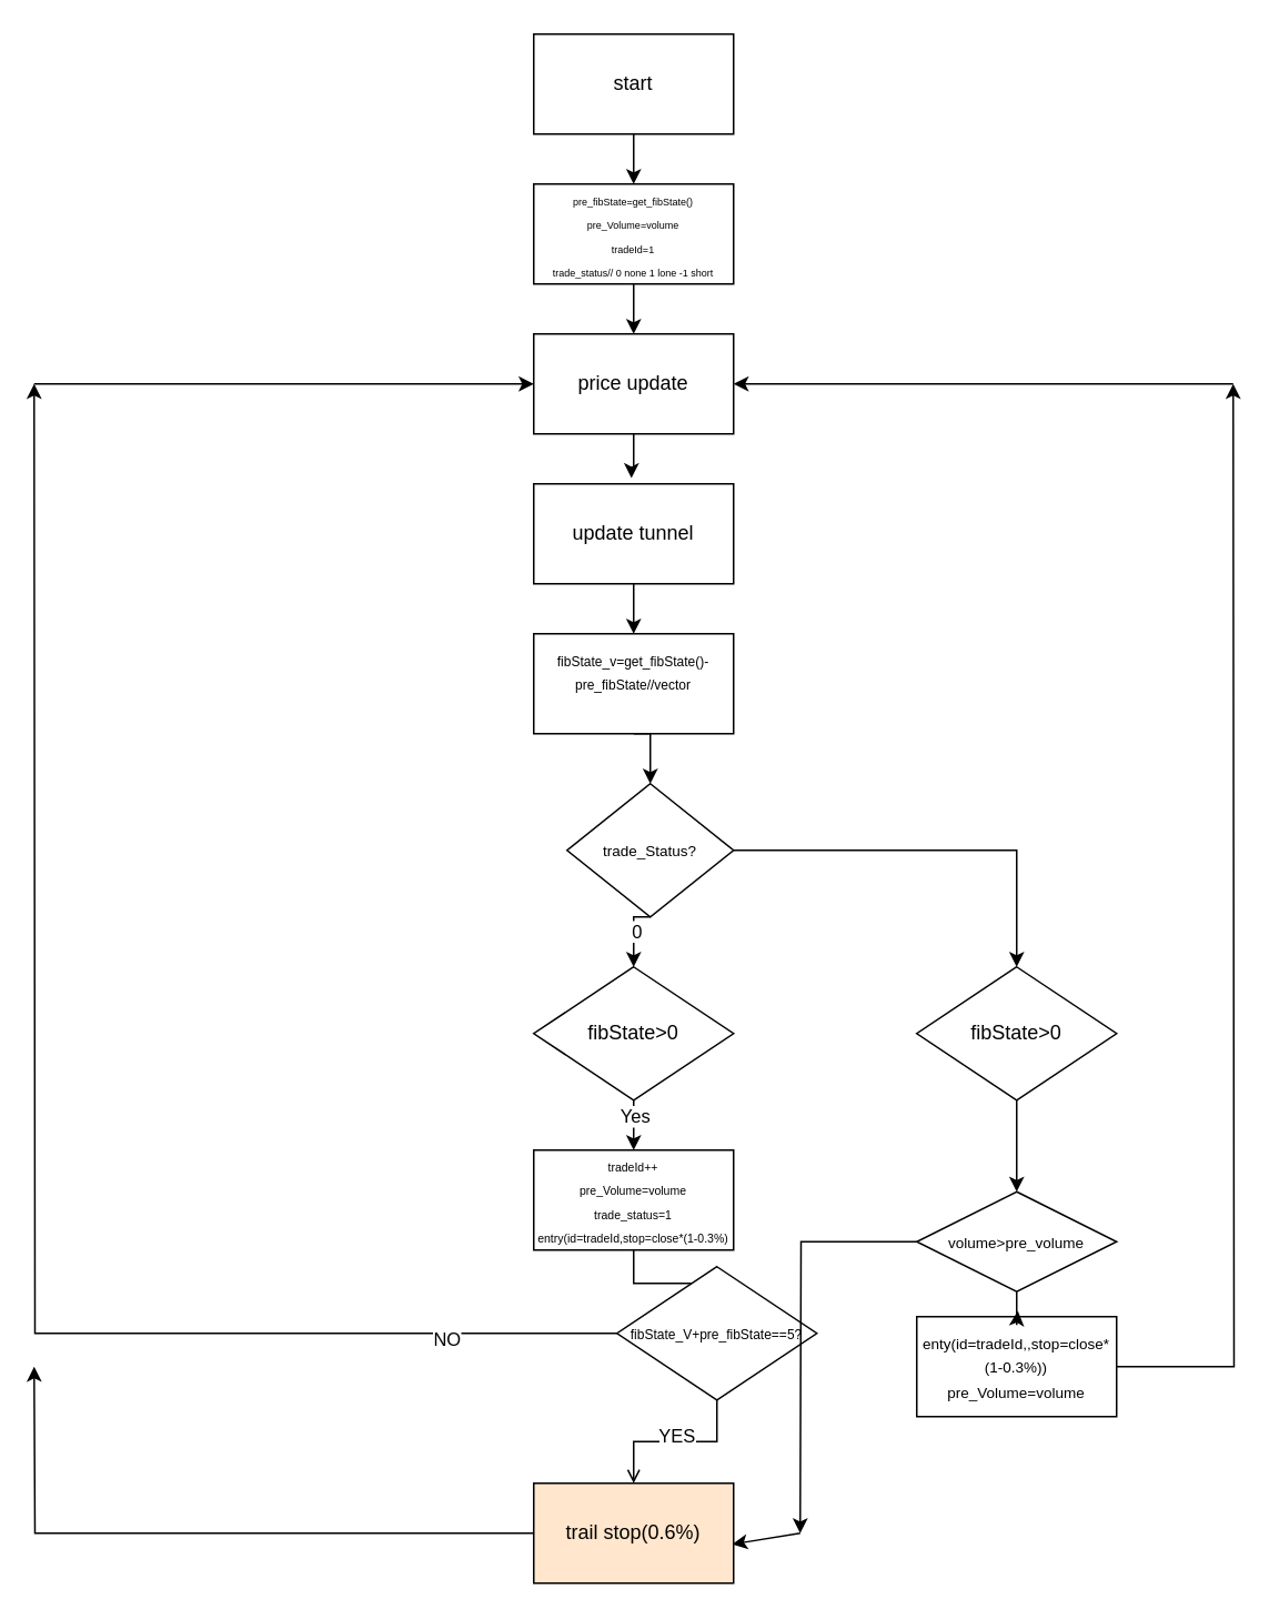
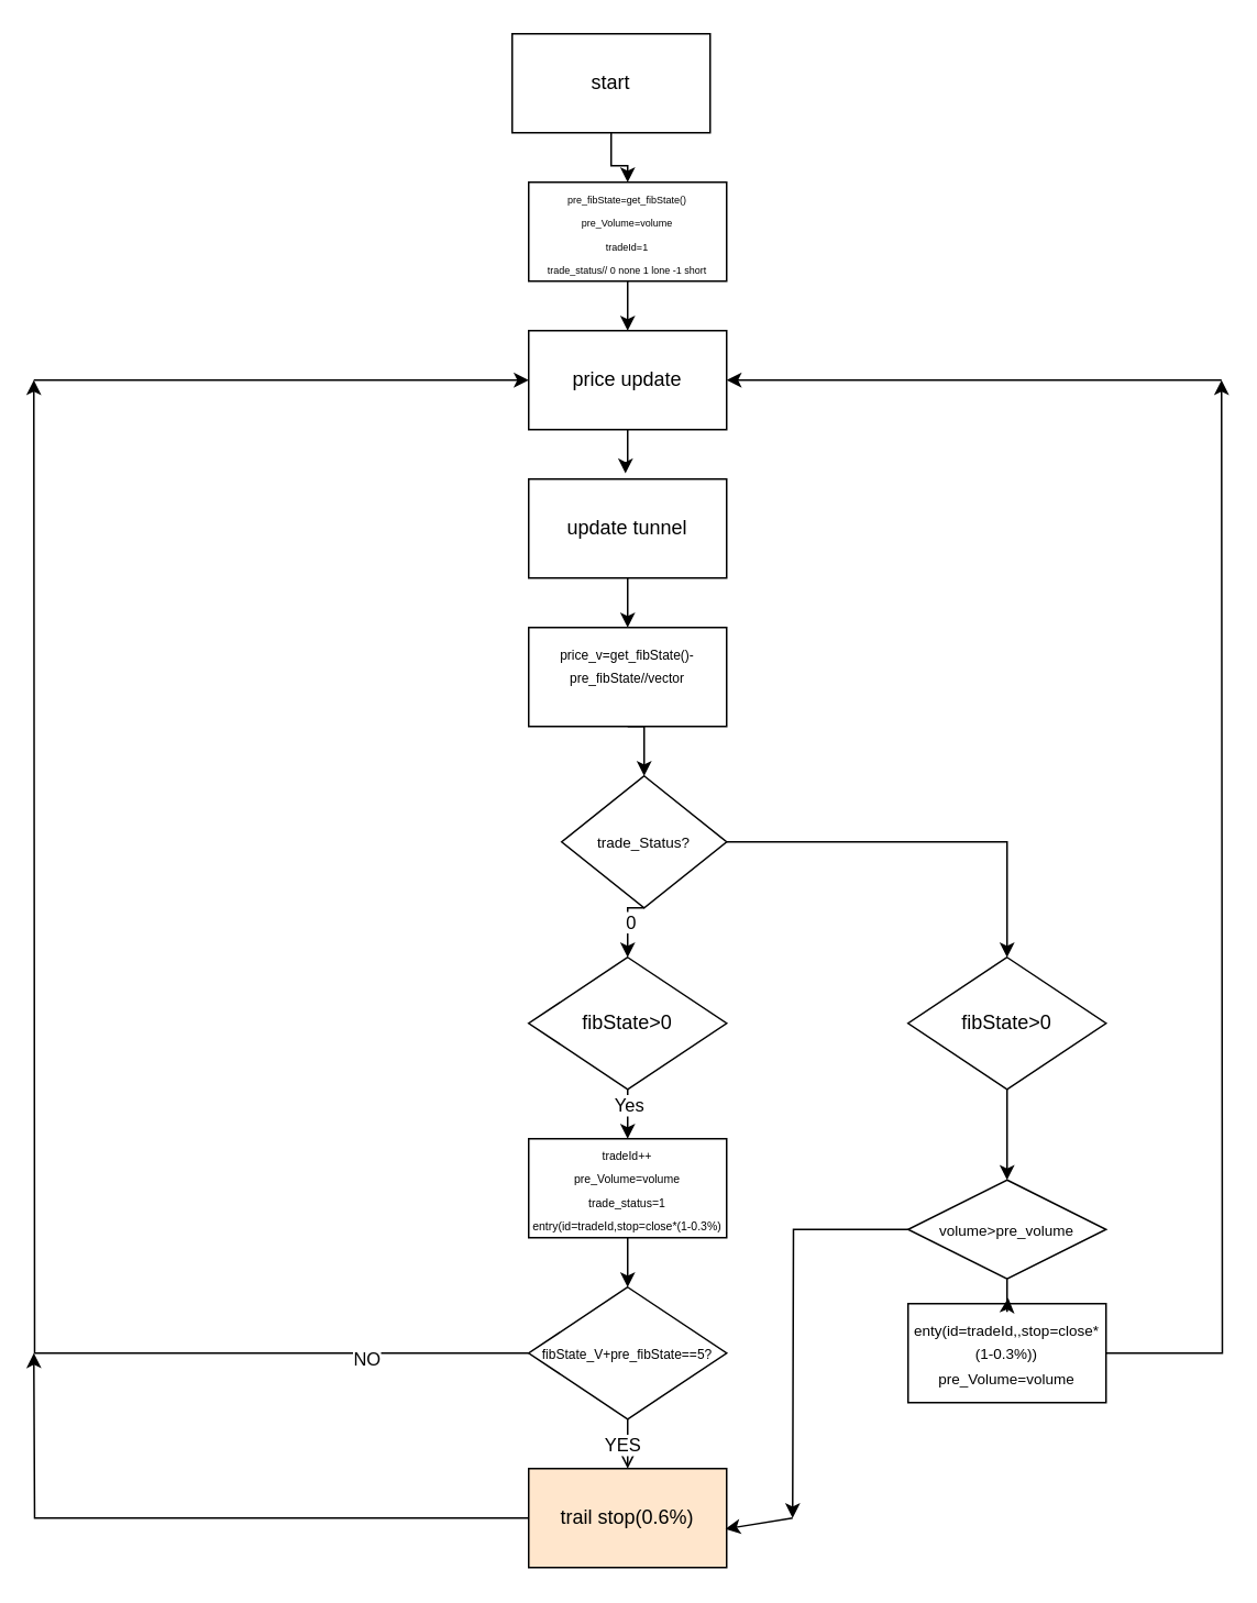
  <mxCell id="0" />
  <mxCell id="1" parent="0" />
  <mxCell id="2" style="edgeStyle=orthogonalEdgeStyle;rounded=0;orthogonalLoop=1;jettySize=auto;html=1;exitX=0.5;exitY=1;exitDx=0;exitDy=0;" edge="1" parent="1" source="3" target="5"><mxGeometry relative="1" as="geometry" /></mxCell>
- <mxCell id="3" value="start" style="rounded=0;whiteSpace=wrap;html=1;" vertex="1" parent="1"><mxGeometry x="320" y="20" width="120" height="60" as="geometry" /></mxCell>
+ <mxCell id="3" value="start" style="rounded=0;whiteSpace=wrap;html=1;" vertex="1" parent="1"><mxGeometry x="310" y="20" width="120" height="60" as="geometry" /></mxCell>
  <mxCell id="4" style="edgeStyle=orthogonalEdgeStyle;rounded=0;orthogonalLoop=1;jettySize=auto;html=1;entryX=0.5;entryY=0;entryDx=0;entryDy=0;" edge="1" parent="1" source="5" target="6"><mxGeometry relative="1" as="geometry" /></mxCell>
  <mxCell id="5" value="&lt;font style=&quot;font-size: 6px;&quot;&gt;pre_fibState=get_fibState()&lt;br&gt;pre_Volume=volume&lt;br&gt;tradeId=1&lt;br&gt;trade_status// 0 none 1 lone -1 short&lt;br&gt;&lt;/font&gt;" style="rounded=0;whiteSpace=wrap;html=1;" vertex="1" parent="1"><mxGeometry x="320" y="110" width="120" height="60" as="geometry" /></mxCell>
  <mxCell id="6" value="price update" style="rounded=0;whiteSpace=wrap;html=1;" vertex="1" parent="1"><mxGeometry x="320" y="200" width="120" height="60" as="geometry" /></mxCell>
  <mxCell id="7" style="edgeStyle=orthogonalEdgeStyle;rounded=0;orthogonalLoop=1;jettySize=auto;html=1;entryX=0.5;entryY=0;entryDx=0;entryDy=0;" edge="1" parent="1" source="8" target="11"><mxGeometry relative="1" as="geometry" /></mxCell>
  <mxCell id="8" value="update tunnel" style="rounded=0;whiteSpace=wrap;html=1;" vertex="1" parent="1"><mxGeometry x="320" y="290" width="120" height="60" as="geometry" /></mxCell>
  <mxCell id="9" style="edgeStyle=orthogonalEdgeStyle;rounded=0;orthogonalLoop=1;jettySize=auto;html=1;entryX=0.489;entryY=-0.057;entryDx=0;entryDy=0;entryPerimeter=0;" edge="1" parent="1" source="6" target="8"><mxGeometry relative="1" as="geometry" /></mxCell>
  <mxCell id="10" style="edgeStyle=orthogonalEdgeStyle;rounded=0;orthogonalLoop=1;jettySize=auto;html=1;exitX=0.5;exitY=1;exitDx=0;exitDy=0;entryX=0.5;entryY=0;entryDx=0;entryDy=0;" edge="1" parent="1" source="11" target="15"><mxGeometry relative="1" as="geometry" /></mxCell>
- <mxCell id="11" value="&lt;font style=&quot;font-size: 8px;&quot;&gt;fibState_v=get_fibState()-pre_fibState//vector&lt;br&gt;&lt;br&gt;&lt;/font&gt;" style="rounded=0;whiteSpace=wrap;html=1;" vertex="1" parent="1"><mxGeometry x="320" y="380" width="120" height="60" as="geometry" /></mxCell>
+ <mxCell id="11" value="&lt;font style=&quot;font-size: 8px;&quot;&gt;price_v=get_fibState()-pre_fibState//vector&lt;br&gt;&lt;br&gt;&lt;/font&gt;" style="rounded=0;whiteSpace=wrap;html=1;" vertex="1" parent="1"><mxGeometry x="320" y="380" width="120" height="60" as="geometry" /></mxCell>
  <mxCell id="12" style="edgeStyle=orthogonalEdgeStyle;rounded=0;orthogonalLoop=1;jettySize=auto;html=1;exitX=0.5;exitY=1;exitDx=0;exitDy=0;entryX=0.5;entryY=0;entryDx=0;entryDy=0;" edge="1" parent="1" source="15" target="18"><mxGeometry relative="1" as="geometry" /></mxCell>
  <mxCell id="13" value="0&lt;br&gt;" style="edgeLabel;html=1;align=center;verticalAlign=middle;resizable=0;points=[];" vertex="1" connectable="0" parent="12"><mxGeometry x="-0.086" y="1" relative="1" as="geometry"><mxPoint as="offset" /></mxGeometry></mxCell>
  <mxCell id="14" style="edgeStyle=orthogonalEdgeStyle;rounded=0;orthogonalLoop=1;jettySize=auto;html=1;entryX=0.5;entryY=0;entryDx=0;entryDy=0;" edge="1" parent="1" source="15" target="30"><mxGeometry relative="1" as="geometry" /></mxCell>
  <mxCell id="15" value="&lt;font style=&quot;font-size: 9px;&quot;&gt;trade_Status?&lt;/font&gt;" style="rhombus;whiteSpace=wrap;html=1;" vertex="1" parent="1"><mxGeometry x="340" y="470" width="100" height="80" as="geometry" /></mxCell>
  <mxCell id="16" style="edgeStyle=orthogonalEdgeStyle;rounded=0;orthogonalLoop=1;jettySize=auto;html=1;exitX=0.5;exitY=1;exitDx=0;exitDy=0;entryX=0.5;entryY=0;entryDx=0;entryDy=0;" edge="1" parent="1" source="18" target="20"><mxGeometry relative="1" as="geometry" /></mxCell>
  <mxCell id="17" value="Yes" style="edgeLabel;html=1;align=center;verticalAlign=middle;resizable=0;points=[];" vertex="1" connectable="0" parent="16"><mxGeometry x="-0.371" relative="1" as="geometry"><mxPoint as="offset" /></mxGeometry></mxCell>
  <mxCell id="18" value="fibState&amp;gt;0" style="rhombus;whiteSpace=wrap;html=1;" vertex="1" parent="1"><mxGeometry x="320" y="580" width="120" height="80" as="geometry" /></mxCell>
  <mxCell id="19" style="edgeStyle=orthogonalEdgeStyle;rounded=0;orthogonalLoop=1;jettySize=auto;html=1;entryX=0.5;entryY=0;entryDx=0;entryDy=0;" edge="1" parent="1" source="20" target="25"><mxGeometry relative="1" as="geometry" /></mxCell>
  <mxCell id="20" value="&lt;font style=&quot;font-size: 7px;&quot;&gt;tradeId++&lt;br&gt;pre_Volume=volume&lt;br&gt;trade_status=1&lt;br&gt;entry(id=tradeId,stop=close*(1-0.3%)&lt;/font&gt;" style="rounded=0;whiteSpace=wrap;html=1;" vertex="1" parent="1"><mxGeometry x="320" y="690" width="120" height="60" as="geometry" /></mxCell>
  <mxCell id="21" style="edgeStyle=orthogonalEdgeStyle;rounded=0;orthogonalLoop=1;jettySize=auto;html=1;" edge="1" parent="1" source="25"><mxGeometry relative="1" as="geometry"><mxPoint x="20" y="230" as="targetPoint" /></mxGeometry></mxCell>
  <mxCell id="22" value="NO" style="edgeLabel;html=1;align=center;verticalAlign=middle;resizable=0;points=[];" vertex="1" connectable="0" parent="21"><mxGeometry x="-0.777" y="3" relative="1" as="geometry"><mxPoint as="offset" /></mxGeometry></mxCell>
  <mxCell id="23" style="edgeStyle=orthogonalEdgeStyle;rounded=0;orthogonalLoop=1;jettySize=auto;html=1;exitX=0.5;exitY=1;exitDx=0;exitDy=0;entryX=0.5;entryY=0;entryDx=0;entryDy=0;endArrow=open;" edge="1" parent="1" source="25" target="28"><mxGeometry relative="1" as="geometry" /></mxCell>
  <mxCell id="24" value="YES" style="edgeLabel;html=1;align=center;verticalAlign=middle;resizable=0;points=[];" vertex="1" connectable="0" parent="23"><mxGeometry x="0.009" y="-4" relative="1" as="geometry"><mxPoint as="offset" /></mxGeometry></mxCell>
- <mxCell id="25" value="&lt;font style=&quot;font-size: 8px;&quot;&gt;fibState_V+pre_fibState==5?&lt;/font&gt;" style="rhombus;whiteSpace=wrap;html=1;" vertex="1" parent="1"><mxGeometry x="370" y="760" width="120" height="80" as="geometry" /></mxCell>
+ <mxCell id="25" value="&lt;font style=&quot;font-size: 8px;&quot;&gt;fibState_V+pre_fibState==5?&lt;/font&gt;" style="rhombus;whiteSpace=wrap;html=1;" vertex="1" parent="1"><mxGeometry x="320" y="780" width="120" height="80" as="geometry" /></mxCell>
  <mxCell id="26" value="" style="endArrow=classic;html=1;rounded=0;entryX=0;entryY=0.5;entryDx=0;entryDy=0;" edge="1" parent="1" target="6"><mxGeometry width="50" height="50" relative="1" as="geometry"><mxPoint x="20" y="230" as="sourcePoint" /><mxPoint x="380" y="320" as="targetPoint" /></mxGeometry></mxCell>
  <mxCell id="27" style="edgeStyle=orthogonalEdgeStyle;rounded=0;orthogonalLoop=1;jettySize=auto;html=1;" edge="1" parent="1" source="28"><mxGeometry relative="1" as="geometry"><mxPoint x="20" y="820" as="targetPoint" /></mxGeometry></mxCell>
  <mxCell id="28" value="trail stop(0.6%)" style="rounded=0;whiteSpace=wrap;html=1;fillColor=#ffe6cc;" vertex="1" parent="1"><mxGeometry x="320" y="890" width="120" height="60" as="geometry" /></mxCell>
  <mxCell id="29" style="edgeStyle=orthogonalEdgeStyle;rounded=0;orthogonalLoop=1;jettySize=auto;html=1;entryX=0.5;entryY=0;entryDx=0;entryDy=0;" edge="1" parent="1" source="30" target="32"><mxGeometry relative="1" as="geometry" /></mxCell>
  <mxCell id="30" value="fibState&amp;gt;0" style="rhombus;whiteSpace=wrap;html=1;" vertex="1" parent="1"><mxGeometry x="550" y="580" width="120" height="80" as="geometry" /></mxCell>
  <mxCell id="31" style="edgeStyle=orthogonalEdgeStyle;rounded=0;orthogonalLoop=1;jettySize=auto;html=1;" edge="1" parent="1" source="32"><mxGeometry relative="1" as="geometry"><mxPoint x="480" y="920" as="targetPoint" /></mxGeometry></mxCell>
  <mxCell id="32" value="&lt;font style=&quot;font-size: 9px;&quot;&gt;volume&amp;gt;pre_volume&lt;/font&gt;" style="rhombus;whiteSpace=wrap;html=1;" vertex="1" parent="1"><mxGeometry x="550" y="715" width="120" height="60" as="geometry" /></mxCell>
  <mxCell id="33" style="edgeStyle=orthogonalEdgeStyle;rounded=0;orthogonalLoop=1;jettySize=auto;html=1;" edge="1" parent="1" source="34"><mxGeometry relative="1" as="geometry"><mxPoint x="740" y="230" as="targetPoint" /></mxGeometry></mxCell>
  <mxCell id="34" value="&lt;font style=&quot;font-size: 9px;&quot;&gt;enty(id=tradeId,,stop=close*(1-0.3%))&lt;br&gt;pre_Volume=volume&lt;br&gt;&lt;/font&gt;" style="rounded=0;whiteSpace=wrap;html=1;" vertex="1" parent="1"><mxGeometry x="550" y="790" width="120" height="60" as="geometry" /></mxCell>
  <mxCell id="35" value="" style="endArrow=classic;html=1;rounded=0;entryX=0.994;entryY=0.61;entryDx=0;entryDy=0;entryPerimeter=0;" edge="1" parent="1" target="28"><mxGeometry width="50" height="50" relative="1" as="geometry"><mxPoint x="480" y="920" as="sourcePoint" /><mxPoint x="540" y="720" as="targetPoint" /></mxGeometry></mxCell>
  <mxCell id="36" style="edgeStyle=orthogonalEdgeStyle;rounded=0;orthogonalLoop=1;jettySize=auto;html=1;entryX=0.506;entryY=-0.057;entryDx=0;entryDy=0;entryPerimeter=0;" edge="1" parent="1" source="32" target="34"><mxGeometry relative="1" as="geometry" /></mxCell>
  <mxCell id="37" value="" style="endArrow=classic;html=1;rounded=0;entryX=1;entryY=0.5;entryDx=0;entryDy=0;" edge="1" parent="1" target="6"><mxGeometry width="50" height="50" relative="1" as="geometry"><mxPoint x="740" y="230" as="sourcePoint" /><mxPoint x="510" y="350" as="targetPoint" /></mxGeometry></mxCell>
